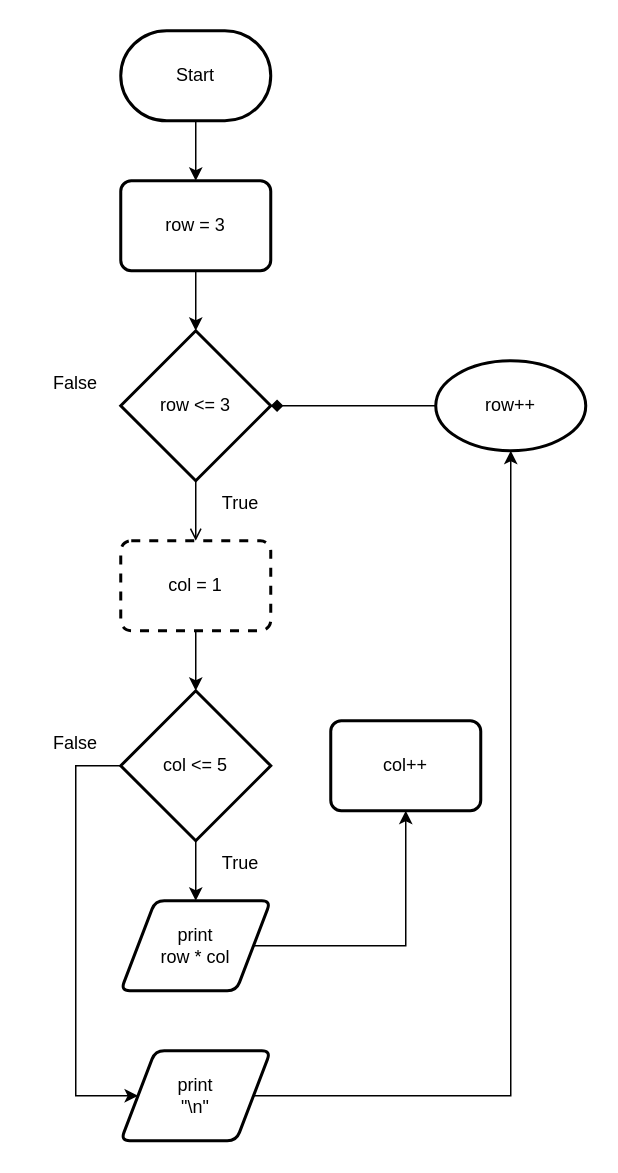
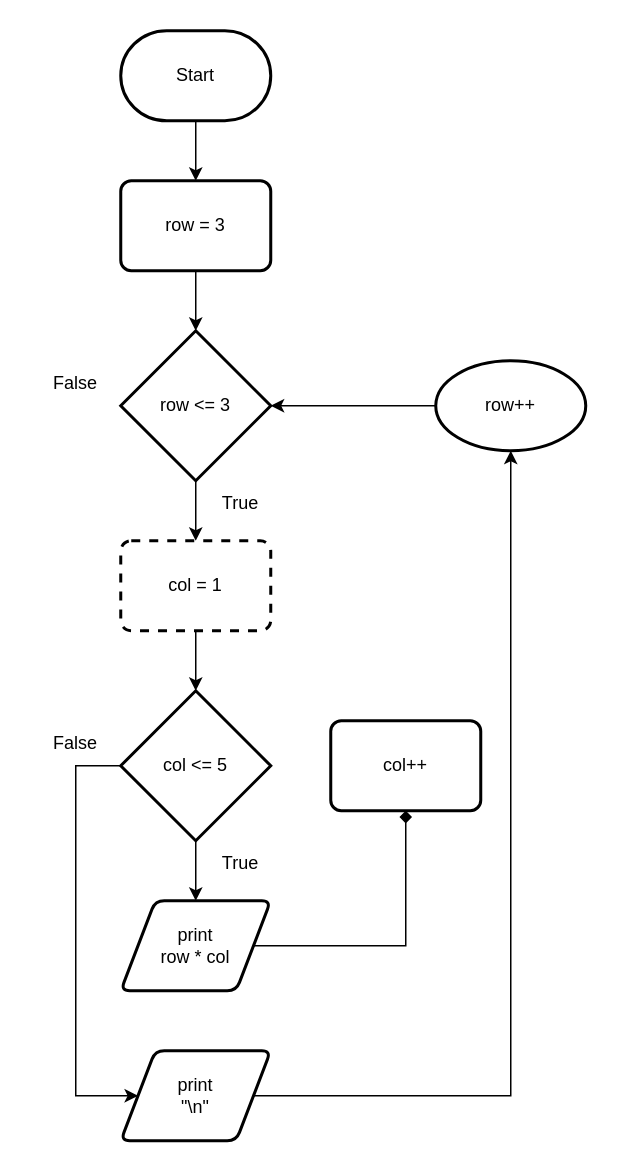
  <mxCell id="0" />
  <mxCell id="1" parent="0" />
  <mxCell id="2" value="" style="edgeStyle=orthogonalEdgeStyle;rounded=0;orthogonalLoop=1;jettySize=auto;html=1;" parent="1" source="3" target="5" edge="1"><mxGeometry relative="1" as="geometry" /></mxCell>
  <mxCell id="3" value="&lt;div&gt;Start&lt;/div&gt;" style="strokeWidth=2;html=1;shape=mxgraph.flowchart.terminator;whiteSpace=wrap;" parent="1" vertex="1"><mxGeometry x="80" y="20" width="100" height="60" as="geometry" /></mxCell>
  <mxCell id="4" value="" style="edgeStyle=orthogonalEdgeStyle;rounded=0;orthogonalLoop=1;jettySize=auto;html=1;" parent="1" source="5" target="7" edge="1"><mxGeometry relative="1" as="geometry" /></mxCell>
  <mxCell id="5" value="row = 3" style="rounded=1;whiteSpace=wrap;html=1;absoluteArcSize=1;arcSize=14;strokeWidth=2;" parent="1" vertex="1"><mxGeometry x="80" y="120" width="100" height="60" as="geometry" /></mxCell>
- <mxCell id="6" value="" style="edgeStyle=orthogonalEdgeStyle;rounded=0;orthogonalLoop=1;jettySize=auto;html=1;endArrow=open;" parent="1" source="7" target="9" edge="1"><mxGeometry relative="1" as="geometry" /></mxCell>
+ <mxCell id="6" value="" style="edgeStyle=orthogonalEdgeStyle;rounded=0;orthogonalLoop=1;jettySize=auto;html=1;" parent="1" source="7" target="9" edge="1"><mxGeometry relative="1" as="geometry" /></mxCell>
  <mxCell id="7" value="row &amp;lt;= 3" style="strokeWidth=2;html=1;shape=mxgraph.flowchart.decision;whiteSpace=wrap;" parent="1" vertex="1"><mxGeometry x="80" y="220" width="100" height="100" as="geometry" /></mxCell>
  <mxCell id="8" value="" style="edgeStyle=orthogonalEdgeStyle;rounded=0;orthogonalLoop=1;jettySize=auto;html=1;" parent="1" source="9" target="12" edge="1"><mxGeometry relative="1" as="geometry" /></mxCell>
  <mxCell id="9" value="col = 1" style="rounded=1;whiteSpace=wrap;html=1;absoluteArcSize=1;arcSize=14;strokeWidth=2;dashed=1;" parent="1" vertex="1"><mxGeometry x="80" y="360" width="100" height="60" as="geometry" /></mxCell>
  <mxCell id="10" value="" style="edgeStyle=orthogonalEdgeStyle;rounded=0;orthogonalLoop=1;jettySize=auto;html=1;" parent="1" source="12" target="14" edge="1"><mxGeometry relative="1" as="geometry" /></mxCell>
  <mxCell id="11" style="edgeStyle=orthogonalEdgeStyle;rounded=0;orthogonalLoop=1;jettySize=auto;html=1;exitX=0;exitY=0.5;exitDx=0;exitDy=0;exitPerimeter=0;entryX=0;entryY=0.5;entryDx=0;entryDy=0;" parent="1" source="12" target="17" edge="1"><mxGeometry relative="1" as="geometry"><Array as="points"><mxPoint x="50" y="510" /><mxPoint x="50" y="730" /></Array></mxGeometry></mxCell>
  <mxCell id="12" value="col &amp;lt;= 5" style="strokeWidth=2;html=1;shape=mxgraph.flowchart.decision;whiteSpace=wrap;" parent="1" vertex="1"><mxGeometry x="80" y="460" width="100" height="100" as="geometry" /></mxCell>
- <mxCell id="13" style="edgeStyle=orthogonalEdgeStyle;rounded=0;orthogonalLoop=1;jettySize=auto;html=1;exitX=1;exitY=0.5;exitDx=0;exitDy=0;entryX=0.5;entryY=1;entryDx=0;entryDy=0;" parent="1" source="14" target="15" edge="1"><mxGeometry relative="1" as="geometry" /></mxCell>
+ <mxCell id="13" style="edgeStyle=orthogonalEdgeStyle;rounded=0;orthogonalLoop=1;jettySize=auto;html=1;exitX=1;exitY=0.5;exitDx=0;exitDy=0;entryX=0.5;entryY=1;entryDx=0;entryDy=0;endArrow=diamond;" parent="1" source="14" target="15" edge="1"><mxGeometry relative="1" as="geometry" /></mxCell>
  <mxCell id="14" value="&lt;div&gt;print&lt;/div&gt;&lt;div&gt;row * col&lt;br&gt;&lt;/div&gt;" style="shape=parallelogram;html=1;strokeWidth=2;perimeter=parallelogramPerimeter;whiteSpace=wrap;rounded=1;arcSize=12;size=0.23;" parent="1" vertex="1"><mxGeometry x="80" y="600" width="100" height="60" as="geometry" /></mxCell>
  <mxCell id="15" value="col++" style="rounded=1;whiteSpace=wrap;html=1;absoluteArcSize=1;arcSize=14;strokeWidth=2;" parent="1" vertex="1"><mxGeometry x="220" y="480" width="100" height="60" as="geometry" /></mxCell>
  <mxCell id="16" style="edgeStyle=orthogonalEdgeStyle;rounded=0;orthogonalLoop=1;jettySize=auto;html=1;exitX=1;exitY=0.5;exitDx=0;exitDy=0;entryX=0.5;entryY=1;entryDx=0;entryDy=0;" parent="1" source="17" target="19" edge="1"><mxGeometry relative="1" as="geometry" /></mxCell>
  <mxCell id="17" value="&lt;div&gt;print&lt;/div&gt;&lt;div&gt;&quot;\n&quot;&lt;br&gt;&lt;/div&gt;" style="shape=parallelogram;html=1;strokeWidth=2;perimeter=parallelogramPerimeter;whiteSpace=wrap;rounded=1;arcSize=12;size=0.23;" parent="1" vertex="1"><mxGeometry x="80" y="700" width="100" height="60" as="geometry" /></mxCell>
- <mxCell id="18" style="edgeStyle=orthogonalEdgeStyle;rounded=0;orthogonalLoop=1;jettySize=auto;html=1;exitX=0;exitY=0.5;exitDx=0;exitDy=0;entryX=1;entryY=0.5;entryDx=0;entryDy=0;entryPerimeter=0;endArrow=diamond;" parent="1" source="19" target="7" edge="1"><mxGeometry relative="1" as="geometry" /></mxCell>
+ <mxCell id="18" style="edgeStyle=orthogonalEdgeStyle;rounded=0;orthogonalLoop=1;jettySize=auto;html=1;exitX=0;exitY=0.5;exitDx=0;exitDy=0;entryX=1;entryY=0.5;entryDx=0;entryDy=0;entryPerimeter=0;" parent="1" source="19" target="7" edge="1"><mxGeometry relative="1" as="geometry" /></mxCell>
  <mxCell id="19" value="row++" style="ellipse;whiteSpace=wrap;html=1;absoluteArcSize=1;arcSize=14;strokeWidth=2;" parent="1" vertex="1"><mxGeometry x="290" y="240" width="100" height="60" as="geometry" /></mxCell>
  <mxCell id="20" value="True" style="text;html=1;strokeColor=none;fillColor=none;align=center;verticalAlign=middle;whiteSpace=wrap;rounded=0;" vertex="1" parent="1"><mxGeometry x="130" y="320" width="60" height="30" as="geometry" /></mxCell>
  <mxCell id="21" value="True" style="text;html=1;strokeColor=none;fillColor=none;align=center;verticalAlign=middle;whiteSpace=wrap;rounded=0;" vertex="1" parent="1"><mxGeometry x="130" y="560" width="60" height="30" as="geometry" /></mxCell>
  <mxCell id="22" value="False" style="text;html=1;strokeColor=none;fillColor=none;align=center;verticalAlign=middle;whiteSpace=wrap;rounded=0;" vertex="1" parent="1"><mxGeometry x="20" y="480" width="60" height="30" as="geometry" /></mxCell>
  <mxCell id="23" value="False" style="text;html=1;strokeColor=none;fillColor=none;align=center;verticalAlign=middle;whiteSpace=wrap;rounded=0;" vertex="1" parent="1"><mxGeometry x="20" y="240" width="60" height="30" as="geometry" /></mxCell>
